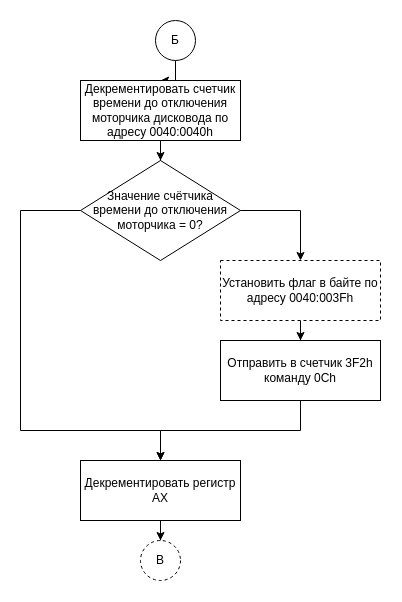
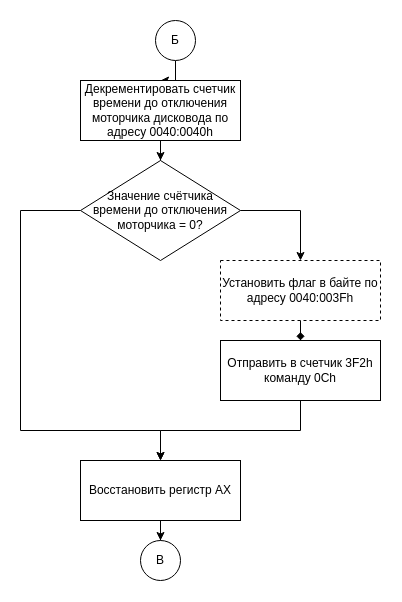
  <mxCell id="0" />
  <mxCell id="1" parent="0" />
  <mxCell id="2" style="edgeStyle=orthogonalEdgeStyle;rounded=0;orthogonalLoop=1;jettySize=auto;html=1;" parent="1" source="3" target="5" edge="1"><mxGeometry relative="1" as="geometry" /></mxCell>
  <mxCell id="3" value="Б" style="ellipse;whiteSpace=wrap;html=1;aspect=fixed;strokeWidth=1;" parent="1" vertex="1"><mxGeometry x="155" y="20" width="40" height="40" as="geometry" /></mxCell>
  <mxCell id="4" style="edgeStyle=orthogonalEdgeStyle;rounded=0;orthogonalLoop=1;jettySize=auto;html=1;" parent="1" source="5" target="8" edge="1"><mxGeometry relative="1" as="geometry" /></mxCell>
  <mxCell id="5" value="Декрементировать счетчик времени&amp;nbsp;до отключения моторчика дисковода по адресу 0040:0040h" style="rounded=0;whiteSpace=wrap;html=1;" parent="1" vertex="1"><mxGeometry x="80" y="80" width="160" height="60" as="geometry" /></mxCell>
  <mxCell id="6" style="edgeStyle=orthogonalEdgeStyle;rounded=0;orthogonalLoop=1;jettySize=auto;html=1;" parent="1" source="8" target="10" edge="1"><mxGeometry relative="1" as="geometry"><Array as="points"><mxPoint x="300" y="210" /></Array></mxGeometry></mxCell>
  <mxCell id="7" style="edgeStyle=orthogonalEdgeStyle;rounded=0;orthogonalLoop=1;jettySize=auto;html=1;" parent="1" source="8" target="14" edge="1"><mxGeometry relative="1" as="geometry"><Array as="points"><mxPoint x="20" y="210" /><mxPoint x="20" y="430" /><mxPoint x="160" y="430" /></Array></mxGeometry></mxCell>
  <mxCell id="8" value="Значение счётчика времени&amp;nbsp;до отключения моторчика = 0?" style="strokeWidth=1;html=1;shape=mxgraph.flowchart.decision;whiteSpace=wrap;" parent="1" vertex="1"><mxGeometry x="80" y="160" width="160" height="100" as="geometry" /></mxCell>
- <mxCell id="9" style="edgeStyle=orthogonalEdgeStyle;rounded=0;orthogonalLoop=1;jettySize=auto;html=1;" parent="1" source="10" target="12" edge="1"><mxGeometry relative="1" as="geometry" /></mxCell>
+ <mxCell id="9" style="edgeStyle=orthogonalEdgeStyle;rounded=0;orthogonalLoop=1;jettySize=auto;html=1;endArrow=diamond;" parent="1" source="10" target="12" edge="1"><mxGeometry relative="1" as="geometry" /></mxCell>
  <mxCell id="10" value="Установить флаг в байте по адресу&amp;nbsp;0040:003Fh" style="rounded=0;whiteSpace=wrap;html=1;dashed=1;" parent="1" vertex="1"><mxGeometry x="220" y="260" width="160" height="60" as="geometry" /></mxCell>
  <mxCell id="11" style="edgeStyle=orthogonalEdgeStyle;rounded=0;orthogonalLoop=1;jettySize=auto;html=1;" parent="1" source="12" target="14" edge="1"><mxGeometry relative="1" as="geometry" /></mxCell>
  <mxCell id="12" value="Отправить в счетчик 3F2h команду&amp;nbsp;0Ch" style="rounded=0;whiteSpace=wrap;html=1;" parent="1" vertex="1"><mxGeometry x="220" y="340" width="160" height="60" as="geometry" /></mxCell>
  <mxCell id="13" style="edgeStyle=orthogonalEdgeStyle;rounded=0;orthogonalLoop=1;jettySize=auto;html=1;entryX=0.5;entryY=0;entryDx=0;entryDy=0;" parent="1" source="14" target="15" edge="1"><mxGeometry relative="1" as="geometry" /></mxCell>
- <mxCell id="14" value="Декрементировать регистр AX" style="rounded=0;whiteSpace=wrap;html=1;" parent="1" vertex="1"><mxGeometry x="80" y="460" width="160" height="60" as="geometry" /></mxCell>
- <mxCell id="15" value="В" style="ellipse;whiteSpace=wrap;html=1;aspect=fixed;strokeWidth=1;dashed=1;" parent="1" vertex="1"><mxGeometry x="140" y="540" width="40" height="40" as="geometry" /></mxCell>
+ <mxCell id="14" value="Восстановить регистр AX" style="rounded=0;whiteSpace=wrap;html=1;" parent="1" vertex="1"><mxGeometry x="80" y="460" width="160" height="60" as="geometry" /></mxCell>
+ <mxCell id="15" value="В" style="ellipse;whiteSpace=wrap;html=1;aspect=fixed;strokeWidth=1;" parent="1" vertex="1"><mxGeometry x="140" y="540" width="40" height="40" as="geometry" /></mxCell>
